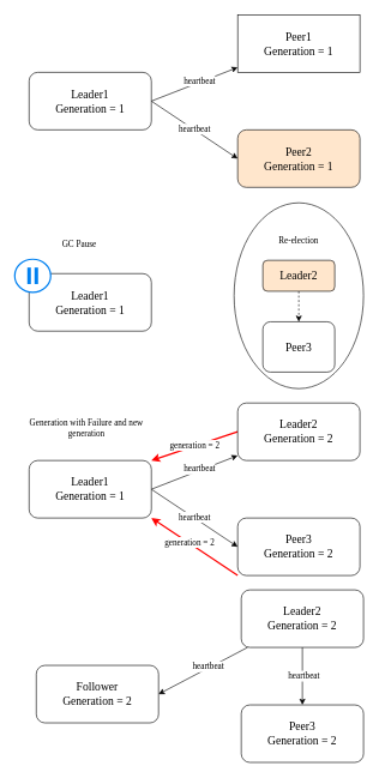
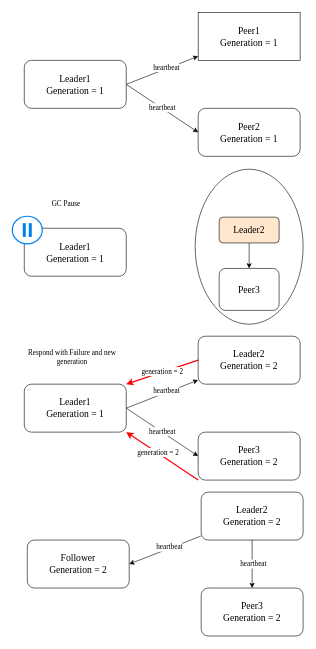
  <mxCell id="0" />
  <mxCell id="1" parent="0" />
  <mxCell id="2" value="" style="ellipse;whiteSpace=wrap;html=1;fontFamily=Fira Code Retina;fontSize=12;strokeColor=#000000;" vertex="1" parent="1"><mxGeometry x="325" y="281.5" width="180" height="258.5" as="geometry" /></mxCell>
  <mxCell id="3" style="rounded=0;orthogonalLoop=1;jettySize=auto;html=1;exitX=1;exitY=0.5;exitDx=0;exitDy=0;fontFamily=Fira Code Retina;fontSize=16;" edge="1" parent="1" source="7" target="8"><mxGeometry relative="1" as="geometry" /></mxCell>
  <mxCell id="4" value="heartbeat" style="edgeLabel;html=1;align=center;verticalAlign=middle;resizable=0;points=[];fontSize=12;fontFamily=Fira Code Retina;" vertex="1" connectable="0" parent="3"><mxGeometry x="0.12" y="2" relative="1" as="geometry"><mxPoint as="offset" /></mxGeometry></mxCell>
  <mxCell id="5" style="edgeStyle=none;rounded=0;orthogonalLoop=1;jettySize=auto;html=1;exitX=1;exitY=0.5;exitDx=0;exitDy=0;entryX=0;entryY=0.5;entryDx=0;entryDy=0;fontFamily=Fira Code Retina;fontSize=16;" edge="1" parent="1" source="7" target="9"><mxGeometry relative="1" as="geometry" /></mxCell>
  <mxCell id="6" value="heartbeat" style="edgeLabel;html=1;align=center;verticalAlign=middle;resizable=0;points=[];fontSize=12;fontFamily=Fira Code Retina;" vertex="1" connectable="0" parent="5"><mxGeometry x="-0.02" y="1" relative="1" as="geometry"><mxPoint as="offset" /></mxGeometry></mxCell>
  <mxCell id="7" value="Leader1&lt;br&gt;Generation = 1" style="rounded=1;whiteSpace=wrap;html=1;fontSize=16;fontFamily=Fira Code Retina;" vertex="1" parent="1"><mxGeometry x="40" y="100" width="170" height="80" as="geometry" /></mxCell>
  <mxCell id="8" value="Peer1&lt;br&gt;Generation = 1" style="whiteSpace=wrap;html=1;fontSize=16;fontFamily=Fira Code Retina;rounded=0;" vertex="1" parent="1"><mxGeometry x="330" y="20" width="170" height="80" as="geometry" /></mxCell>
- <mxCell id="9" value="Peer2&lt;br&gt;Generation = 1" style="rounded=1;whiteSpace=wrap;html=1;fontSize=16;fontFamily=Fira Code Retina;fillColor=#ffe6cc;" vertex="1" parent="1"><mxGeometry x="330" y="180" width="170" height="80" as="geometry" /></mxCell>
+ <mxCell id="9" value="Peer2&lt;br&gt;Generation = 1" style="rounded=1;whiteSpace=wrap;html=1;fontSize=16;fontFamily=Fira Code Retina;" vertex="1" parent="1"><mxGeometry x="330" y="180" width="170" height="80" as="geometry" /></mxCell>
  <mxCell id="10" value="Leader1&lt;br&gt;Generation = 1" style="rounded=1;whiteSpace=wrap;html=1;fontSize=16;fontFamily=Fira Code Retina;" vertex="1" parent="1"><mxGeometry x="40" y="380" width="170" height="80" as="geometry" /></mxCell>
- <mxCell id="11" style="edgeStyle=none;rounded=0;orthogonalLoop=1;jettySize=auto;html=1;exitX=0.5;exitY=1;exitDx=0;exitDy=0;fontFamily=Fira Code Retina;fontSize=12;dashed=1;" edge="1" parent="1" source="12" target="15"><mxGeometry relative="1" as="geometry" /></mxCell>
+ <mxCell id="11" style="edgeStyle=none;rounded=0;orthogonalLoop=1;jettySize=auto;html=1;exitX=0.5;exitY=1;exitDx=0;exitDy=0;fontFamily=Fira Code Retina;fontSize=12;" edge="1" parent="1" source="12" target="15"><mxGeometry relative="1" as="geometry" /></mxCell>
  <mxCell id="12" value="Leader2" style="rounded=1;whiteSpace=wrap;html=1;fontSize=16;fontFamily=Fira Code Retina;fillColor=#ffe6cc;" vertex="1" parent="1"><mxGeometry x="365" y="361.5" width="100" height="43" as="geometry" /></mxCell>
  <mxCell id="13" value="" style="html=1;verticalLabelPosition=bottom;labelBackgroundColor=#ffffff;verticalAlign=top;shadow=0;dashed=0;strokeWidth=2;shape=mxgraph.ios7.misc.pause;strokeColor=#0080f0;sketch=0;fontFamily=Fira Code Retina;fontSize=12;" vertex="1" parent="1"><mxGeometry x="20" y="360" width="50" height="46" as="geometry" /></mxCell>
  <mxCell id="14" value="GC Pause" style="text;html=1;strokeColor=none;fillColor=none;align=center;verticalAlign=middle;whiteSpace=wrap;rounded=0;fontFamily=Fira Code Retina;fontSize=12;" vertex="1" parent="1"><mxGeometry x="80" y="325" width="60" height="30" as="geometry" /></mxCell>
  <mxCell id="15" value="Peer3" style="rounded=1;whiteSpace=wrap;html=1;fontSize=16;fontFamily=Fira Code Retina;" vertex="1" parent="1"><mxGeometry x="365" y="447" width="100" height="70" as="geometry" /></mxCell>
- <mxCell id="16" value="Re-election" style="text;html=1;strokeColor=none;fillColor=none;align=center;verticalAlign=middle;whiteSpace=wrap;rounded=0;fontFamily=Fira Code Retina;fontSize=12;" vertex="1" parent="1"><mxGeometry x="360" y="320" width="110" height="30" as="geometry" /></mxCell>
  <mxCell id="17" style="rounded=0;orthogonalLoop=1;jettySize=auto;html=1;exitX=1;exitY=0.5;exitDx=0;exitDy=0;fontFamily=Fira Code Retina;fontSize=16;" edge="1" parent="1" source="21" target="24"><mxGeometry relative="1" as="geometry" /></mxCell>
  <mxCell id="18" value="heartbeat" style="edgeLabel;html=1;align=center;verticalAlign=middle;resizable=0;points=[];fontSize=12;fontFamily=Fira Code Retina;" vertex="1" connectable="0" parent="17"><mxGeometry x="0.12" y="2" relative="1" as="geometry"><mxPoint as="offset" /></mxGeometry></mxCell>
  <mxCell id="19" style="edgeStyle=none;rounded=0;orthogonalLoop=1;jettySize=auto;html=1;exitX=1;exitY=0.5;exitDx=0;exitDy=0;entryX=0;entryY=0.5;entryDx=0;entryDy=0;fontFamily=Fira Code Retina;fontSize=16;" edge="1" parent="1" source="21" target="27"><mxGeometry relative="1" as="geometry" /></mxCell>
  <mxCell id="20" value="heartbeat" style="edgeLabel;html=1;align=center;verticalAlign=middle;resizable=0;points=[];fontSize=12;fontFamily=Fira Code Retina;" vertex="1" connectable="0" parent="19"><mxGeometry x="-0.02" y="1" relative="1" as="geometry"><mxPoint as="offset" /></mxGeometry></mxCell>
  <mxCell id="21" value="Leader1&lt;br&gt;Generation = 1" style="rounded=1;whiteSpace=wrap;html=1;fontSize=16;fontFamily=Fira Code Retina;" vertex="1" parent="1"><mxGeometry x="40" y="640" width="170" height="80" as="geometry" /></mxCell>
  <mxCell id="22" style="edgeStyle=none;rounded=0;orthogonalLoop=1;jettySize=auto;html=1;exitX=0;exitY=0.5;exitDx=0;exitDy=0;entryX=1;entryY=0;entryDx=0;entryDy=0;fontFamily=Fira Code Retina;fontSize=12;strokeColor=#FF0000;strokeWidth=2;" edge="1" parent="1" source="24" target="21"><mxGeometry relative="1" as="geometry" /></mxCell>
  <mxCell id="23" value="generation = 2" style="edgeLabel;html=1;align=center;verticalAlign=middle;resizable=0;points=[];fontSize=12;fontFamily=Fira Code Retina;" vertex="1" connectable="0" parent="22"><mxGeometry x="-0.01" y="-2" relative="1" as="geometry"><mxPoint as="offset" /></mxGeometry></mxCell>
  <mxCell id="24" value="Leader2&lt;br&gt;Generation = 2" style="rounded=1;whiteSpace=wrap;html=1;fontSize=16;fontFamily=Fira Code Retina;" vertex="1" parent="1"><mxGeometry x="330" y="560" width="170" height="80" as="geometry" /></mxCell>
  <mxCell id="25" style="edgeStyle=none;rounded=0;orthogonalLoop=1;jettySize=auto;html=1;exitX=0;exitY=1;exitDx=0;exitDy=0;entryX=1;entryY=1;entryDx=0;entryDy=0;fontFamily=Fira Code Retina;fontSize=12;strokeColor=#FF0000;strokeWidth=2;" edge="1" parent="1" source="27" target="21"><mxGeometry relative="1" as="geometry" /></mxCell>
  <mxCell id="26" value="generation = 2" style="edgeLabel;html=1;align=center;verticalAlign=middle;resizable=0;points=[];fontSize=12;fontFamily=Fira Code Retina;" vertex="1" connectable="0" parent="25"><mxGeometry x="0.146" y="-1" relative="1" as="geometry"><mxPoint x="1" as="offset" /></mxGeometry></mxCell>
  <mxCell id="27" value="Peer3&lt;br&gt;Generation = 2" style="rounded=1;whiteSpace=wrap;html=1;fontSize=16;fontFamily=Fira Code Retina;" vertex="1" parent="1"><mxGeometry x="330" y="720" width="170" height="80" as="geometry" /></mxCell>
- <mxCell id="28" value="Generation with Failure and new generation" style="text;html=1;strokeColor=none;fillColor=none;align=center;verticalAlign=middle;whiteSpace=wrap;rounded=0;fontFamily=Fira Code Retina;fontSize=12;" vertex="1" parent="1"><mxGeometry x="40" y="560" width="160" height="70" as="geometry" /></mxCell>
+ <mxCell id="28" value="Respond with Failure and new generation" style="text;html=1;strokeColor=none;fillColor=none;align=center;verticalAlign=middle;whiteSpace=wrap;rounded=0;fontFamily=Fira Code Retina;fontSize=12;" vertex="1" parent="1"><mxGeometry x="40" y="560" width="160" height="70" as="geometry" /></mxCell>
  <mxCell id="29" style="rounded=0;orthogonalLoop=1;jettySize=auto;html=1;exitX=1;exitY=0.5;exitDx=0;exitDy=0;fontFamily=Fira Code Retina;fontSize=16;endArrow=none;endFill=0;startArrow=classic;startFill=1;" edge="1" parent="1" source="33" target="34"><mxGeometry relative="1" as="geometry" /></mxCell>
  <mxCell id="30" value="heartbeat" style="edgeLabel;html=1;align=center;verticalAlign=middle;resizable=0;points=[];fontSize=12;fontFamily=Fira Code Retina;" vertex="1" connectable="0" parent="29"><mxGeometry x="0.12" y="2" relative="1" as="geometry"><mxPoint as="offset" /></mxGeometry></mxCell>
  <mxCell id="31" style="edgeStyle=none;rounded=0;orthogonalLoop=1;jettySize=auto;html=1;exitX=0.5;exitY=1;exitDx=0;exitDy=0;entryX=0.5;entryY=0;entryDx=0;entryDy=0;fontFamily=Fira Code Retina;fontSize=16;" edge="1" parent="1" source="34" target="35"><mxGeometry relative="1" as="geometry" /></mxCell>
  <mxCell id="32" value="heartbeat" style="edgeLabel;html=1;align=center;verticalAlign=middle;resizable=0;points=[];fontSize=12;fontFamily=Fira Code Retina;" vertex="1" connectable="0" parent="31"><mxGeometry x="-0.02" y="1" relative="1" as="geometry"><mxPoint as="offset" /></mxGeometry></mxCell>
- <mxCell id="33" value="Follower&lt;br&gt;Generation = 2" style="rounded=1;whiteSpace=wrap;html=1;fontSize=16;fontFamily=Fira Code Retina;" vertex="1" parent="1"><mxGeometry x="50" y="925" width="170" height="80" as="geometry" /></mxCell>
+ <mxCell id="33" value="Follower&lt;br&gt;Generation = 2" style="rounded=1;whiteSpace=wrap;html=1;fontSize=16;fontFamily=Fira Code Retina;" vertex="1" parent="1"><mxGeometry x="45" y="900" width="170" height="80" as="geometry" /></mxCell>
  <mxCell id="34" value="Leader2&lt;br&gt;Generation = 2" style="rounded=1;whiteSpace=wrap;html=1;fontSize=16;fontFamily=Fira Code Retina;" vertex="1" parent="1"><mxGeometry x="335" y="820" width="170" height="80" as="geometry" /></mxCell>
  <mxCell id="35" value="Peer3&lt;br&gt;Generation = 2" style="rounded=1;whiteSpace=wrap;html=1;fontSize=16;fontFamily=Fira Code Retina;" vertex="1" parent="1"><mxGeometry x="335" y="980" width="170" height="80" as="geometry" /></mxCell>
